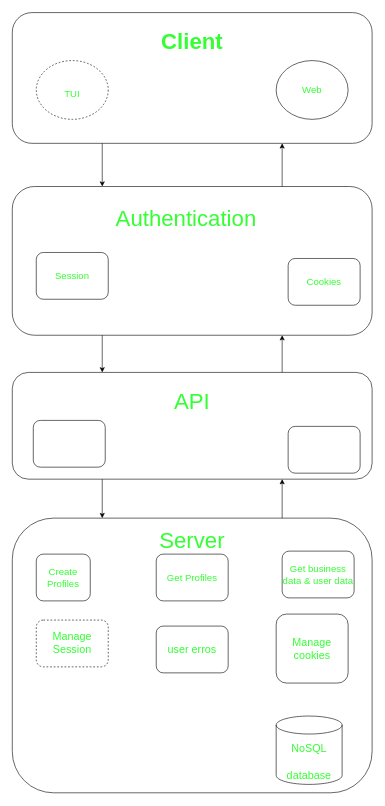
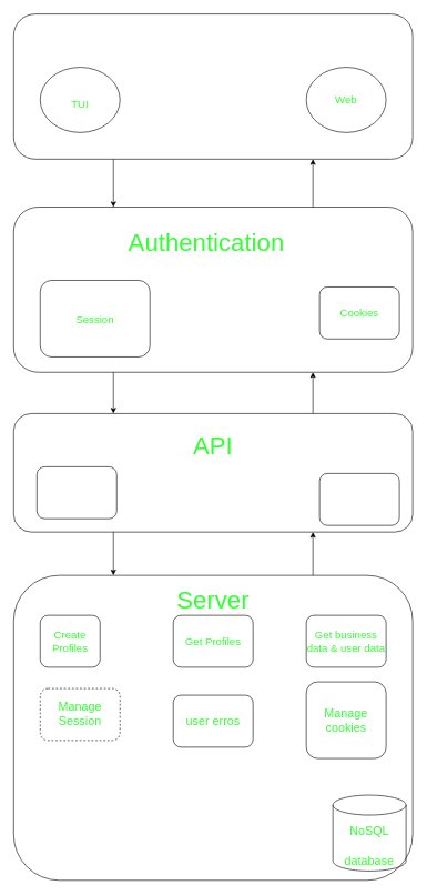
  <mxCell id="0" />
  <mxCell id="1" parent="0" />
  <mxCell id="2" style="edgeStyle=none;html=1;exitX=0.25;exitY=1;exitDx=0;exitDy=0;entryX=0.25;entryY=0;entryDx=0;entryDy=0;fontSize=18;fontColor=#33FF33;" edge="1" parent="1" source="3" target="9"><mxGeometry relative="1" as="geometry" /></mxCell>
  <mxCell id="3" value="" style="rounded=1;whiteSpace=wrap;html=1;strokeColor=default;fillColor=none;" vertex="1" parent="1"><mxGeometry x="20" y="20" width="600" height="218" as="geometry" /></mxCell>
- <mxCell id="4" value="&lt;font color=&quot;#33ff33&quot; style=&quot;font-size: 37px;&quot;&gt;&lt;b&gt;Client&lt;/b&gt;&lt;/font&gt;" style="rounded=1;whiteSpace=wrap;html=1;strokeColor=none;fillColor=none;" vertex="1" parent="1"><mxGeometry x="260" y="30" width="120" height="78" as="geometry" /></mxCell>
- <mxCell id="5" value="&lt;font style=&quot;font-size: 16px;&quot;&gt;TUI&lt;/font&gt;" style="ellipse;whiteSpace=wrap;html=1;strokeColor=default;fontSize=37;fontColor=#33FF33;fillColor=none;dashed=1;" vertex="1" parent="1"><mxGeometry x="60" y="100" width="120" height="98" as="geometry" /></mxCell>
+ <mxCell id="5" value="&lt;font style=&quot;font-size: 16px;&quot;&gt;TUI&lt;/font&gt;" style="ellipse;whiteSpace=wrap;html=1;strokeColor=default;fontSize=37;fontColor=#33FF33;fillColor=none;" vertex="1" parent="1"><mxGeometry x="60" y="100" width="120" height="98" as="geometry" /></mxCell>
  <mxCell id="6" value="Web" style="ellipse;whiteSpace=wrap;html=1;strokeColor=default;fontSize=16;fontColor=#33FF33;fillColor=none;" vertex="1" parent="1"><mxGeometry x="460" y="100" width="120" height="98" as="geometry" /></mxCell>
  <mxCell id="7" style="edgeStyle=none;html=1;exitX=0.75;exitY=0;exitDx=0;exitDy=0;entryX=0.75;entryY=1;entryDx=0;entryDy=0;fontSize=18;fontColor=#33FF33;" edge="1" parent="1" source="9" target="3"><mxGeometry relative="1" as="geometry" /></mxCell>
  <mxCell id="8" style="edgeStyle=none;html=1;exitX=0.25;exitY=1;exitDx=0;exitDy=0;entryX=0.25;entryY=0;entryDx=0;entryDy=0;fontSize=37;fontColor=#33FF33;" edge="1" parent="1" source="9" target="25"><mxGeometry relative="1" as="geometry" /></mxCell>
  <mxCell id="9" value="" style="rounded=1;whiteSpace=wrap;html=1;strokeColor=default;fontSize=16;fontColor=#33FF33;fillColor=none;" vertex="1" parent="1"><mxGeometry x="20" y="310" width="600" height="248" as="geometry" /></mxCell>
- <mxCell id="10" value="Session" style="rounded=1;whiteSpace=wrap;html=1;strokeColor=default;fontSize=16;fontColor=#33FF33;fillColor=none;" vertex="1" parent="1"><mxGeometry x="60" y="420" width="120" height="78" as="geometry" /></mxCell>
+ <mxCell id="10" value="Session" style="rounded=1;whiteSpace=wrap;html=1;strokeColor=default;fontSize=16;fontColor=#33FF33;fillColor=none;" vertex="1" parent="1"><mxGeometry x="60" y="420" width="165" height="115" as="geometry" /></mxCell>
  <mxCell id="11" value="Authentication" style="rounded=1;whiteSpace=wrap;html=1;strokeColor=none;fontSize=37;fontColor=#33FF33;fillColor=none;" vertex="1" parent="1"><mxGeometry x="200" y="325" width="220" height="78" as="geometry" /></mxCell>
  <mxCell id="12" value="Cookies" style="rounded=1;whiteSpace=wrap;html=1;strokeColor=default;fontSize=16;fontColor=#33FF33;fillColor=none;" vertex="1" parent="1"><mxGeometry x="480" y="430" width="120" height="78" as="geometry" /></mxCell>
  <mxCell id="13" style="edgeStyle=none;html=1;exitX=0.75;exitY=0;exitDx=0;exitDy=0;entryX=0.75;entryY=1;entryDx=0;entryDy=0;fontSize=37;fontColor=#33FF33;" edge="1" parent="1" source="14" target="25"><mxGeometry relative="1" as="geometry" /></mxCell>
  <mxCell id="14" value="" style="rounded=1;whiteSpace=wrap;html=1;strokeColor=default;fontSize=37;fontColor=#33FF33;fillColor=none;" vertex="1" parent="1"><mxGeometry x="20" y="863" width="600" height="458" as="geometry" /></mxCell>
  <mxCell id="15" value="Server" style="rounded=1;whiteSpace=wrap;html=1;strokeColor=none;fontSize=37;fontColor=#33FF33;fillColor=none;" vertex="1" parent="1"><mxGeometry x="210" y="863" width="220" height="78" as="geometry" /></mxCell>
  <mxCell id="16" value="Create Profiles" style="rounded=1;whiteSpace=wrap;html=1;strokeColor=default;fontSize=16;fontColor=#33FF33;fillColor=none;" vertex="1" parent="1"><mxGeometry x="60" y="923" width="90" height="78" as="geometry" /></mxCell>
  <mxCell id="17" value="Get Profiles" style="rounded=1;whiteSpace=wrap;html=1;strokeColor=default;fontSize=16;fontColor=#33FF33;fillColor=none;" vertex="1" parent="1"><mxGeometry x="260" y="923" width="120" height="78" as="geometry" /></mxCell>
- <mxCell id="18" value="Get business data &amp;amp; user data" style="rounded=1;whiteSpace=wrap;html=1;strokeColor=default;fontSize=16;fontColor=#33FF33;fillColor=none;" vertex="1" parent="1"><mxGeometry x="470" y="918" width="120" height="78" as="geometry" /></mxCell>
- <mxCell id="19" value="&lt;font style=&quot;font-size: 18px;&quot;&gt;NoSQL database&lt;/font&gt;" style="shape=cylinder3;whiteSpace=wrap;html=1;boundedLbl=1;backgroundOutline=1;size=15;strokeColor=default;fontSize=37;fontColor=#33FF33;fillColor=none;" vertex="1" parent="1"><mxGeometry x="460" y="1193" width="110" height="114" as="geometry" /></mxCell>
+ <mxCell id="18" value="Get business data &amp;amp; user data" style="rounded=1;whiteSpace=wrap;html=1;strokeColor=default;fontSize=16;fontColor=#33FF33;fillColor=none;" vertex="1" parent="1"><mxGeometry x="460" y="923" width="120" height="78" as="geometry" /></mxCell>
+ <mxCell id="19" value="&lt;font style=&quot;font-size: 18px;&quot;&gt;NoSQL database&lt;/font&gt;" style="shape=cylinder3;whiteSpace=wrap;html=1;boundedLbl=1;backgroundOutline=1;size=15;strokeColor=default;fontSize=37;fontColor=#33FF33;fillColor=none;" vertex="1" parent="1"><mxGeometry x="500" y="1193" width="110" height="114" as="geometry" /></mxCell>
  <mxCell id="20" value="Manage Session" style="rounded=1;whiteSpace=wrap;html=1;strokeColor=default;fontSize=18;fontColor=#33FF33;fillColor=none;dashed=1;" vertex="1" parent="1"><mxGeometry x="60" y="1033" width="120" height="78" as="geometry" /></mxCell>
  <mxCell id="21" value="Manage cookies" style="rounded=1;whiteSpace=wrap;html=1;strokeColor=default;fontSize=18;fontColor=#33FF33;fillColor=none;" vertex="1" parent="1"><mxGeometry x="460" y="1023" width="120" height="115" as="geometry" /></mxCell>
  <mxCell id="22" value="user erros" style="rounded=1;whiteSpace=wrap;html=1;strokeColor=default;fontSize=18;fontColor=#33FF33;fillColor=none;" vertex="1" parent="1"><mxGeometry x="260" y="1043" width="120" height="78" as="geometry" /></mxCell>
  <mxCell id="23" style="edgeStyle=none;html=1;exitX=0.25;exitY=1;exitDx=0;exitDy=0;entryX=0.25;entryY=0;entryDx=0;entryDy=0;fontSize=37;fontColor=#33FF33;" edge="1" parent="1" source="25" target="14"><mxGeometry relative="1" as="geometry" /></mxCell>
  <mxCell id="24" style="edgeStyle=none;html=1;exitX=0.75;exitY=0;exitDx=0;exitDy=0;entryX=0.75;entryY=1;entryDx=0;entryDy=0;fontSize=37;fontColor=#33FF33;" edge="1" parent="1" source="25" target="9"><mxGeometry relative="1" as="geometry" /></mxCell>
  <mxCell id="25" value="" style="rounded=1;whiteSpace=wrap;html=1;strokeColor=default;fontSize=18;fontColor=#33FF33;fillColor=none;" vertex="1" parent="1"><mxGeometry x="20" y="620" width="600" height="178" as="geometry" /></mxCell>
  <mxCell id="26" value="" style="rounded=1;whiteSpace=wrap;html=1;strokeColor=default;fontSize=37;fontColor=#33FF33;fillColor=none;" vertex="1" parent="1"><mxGeometry x="55" y="700" width="120" height="78" as="geometry" /></mxCell>
  <mxCell id="27" value="" style="rounded=1;whiteSpace=wrap;html=1;strokeColor=default;fontSize=18;fontColor=#33FF33;fillColor=none;" vertex="1" parent="1"><mxGeometry x="480" y="710" width="120" height="78" as="geometry" /></mxCell>
  <mxCell id="28" value="&lt;span style=&quot;font-size: 37px;&quot;&gt;API&lt;/span&gt;" style="rounded=1;whiteSpace=wrap;html=1;strokeColor=none;fontSize=18;fontColor=#33FF33;fillColor=none;" vertex="1" parent="1"><mxGeometry x="260" y="630" width="120" height="78" as="geometry" /></mxCell>
